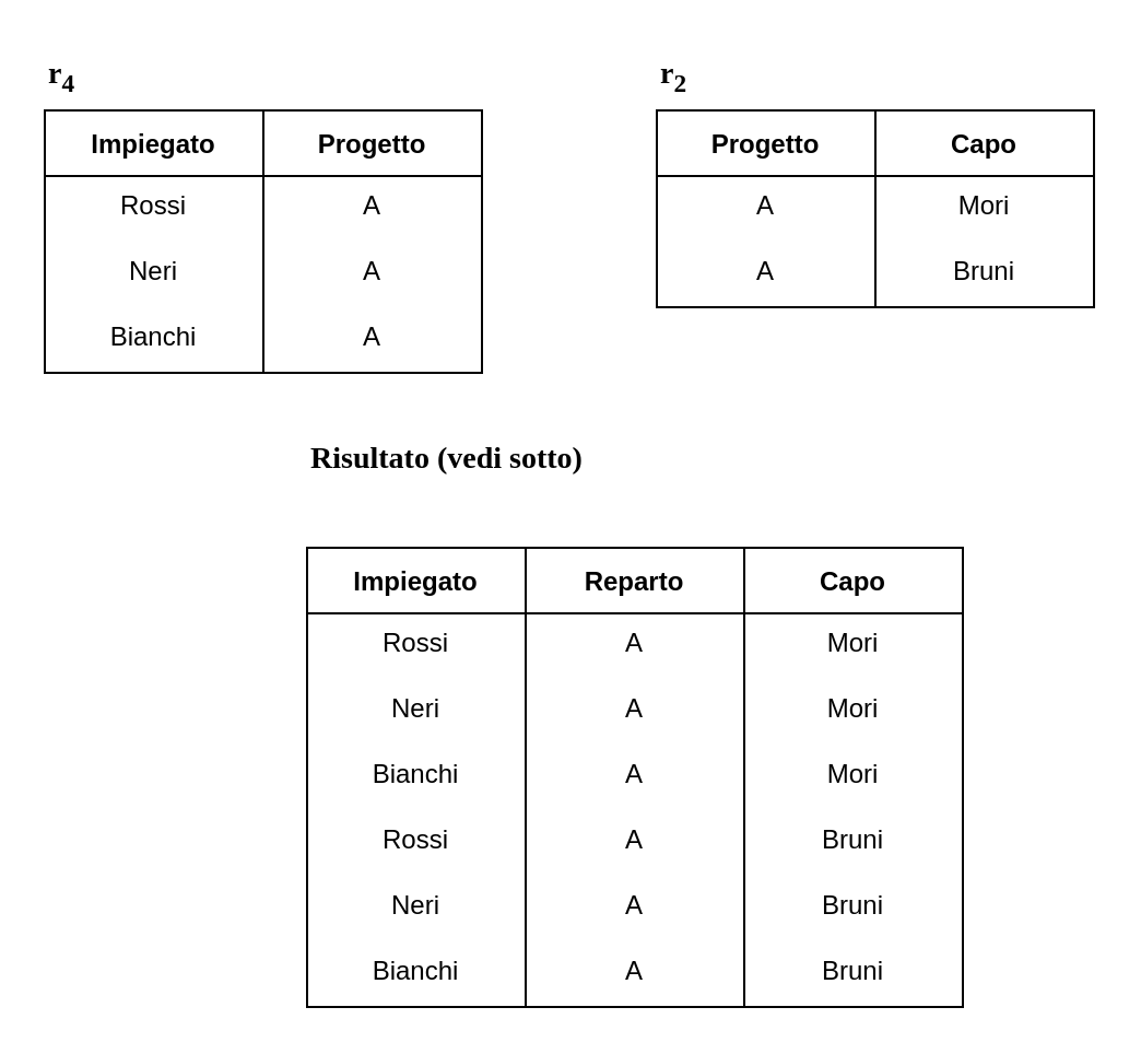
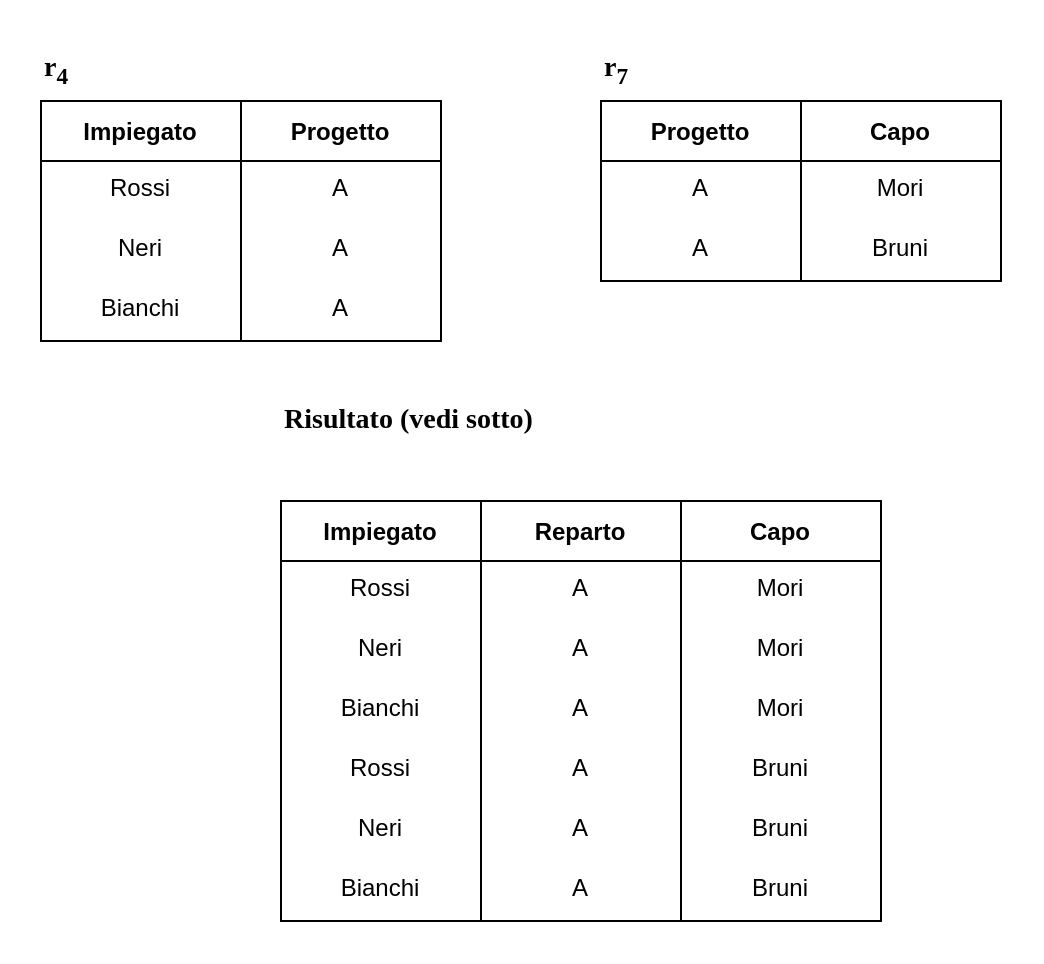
  <mxCell id="0" />
  <mxCell id="1" parent="0" />
  <mxCell id="2" value="Impiegato" style="swimlane;startSize=30;fontStyle=1" parent="1" vertex="1"><mxGeometry x="20" y="50" width="100" height="120" as="geometry" /></mxCell>
  <mxCell id="3" value="Rossi" style="text;strokeColor=none;fillColor=none;spacingLeft=4;spacingRight=4;overflow=hidden;rotatable=0;points=[[0,0.5],[1,0.5]];portConstraint=eastwest;fontSize=12;align=center;" parent="2" vertex="1"><mxGeometry y="30" width="100" height="30" as="geometry" /></mxCell>
  <mxCell id="4" value="Neri" style="text;strokeColor=none;fillColor=none;spacingLeft=4;spacingRight=4;overflow=hidden;rotatable=0;points=[[0,0.5],[1,0.5]];portConstraint=eastwest;fontSize=12;align=center;" parent="2" vertex="1"><mxGeometry y="60" width="100" height="30" as="geometry" /></mxCell>
  <mxCell id="5" value="Bianchi" style="text;strokeColor=none;fillColor=none;spacingLeft=4;spacingRight=4;overflow=hidden;rotatable=0;points=[[0,0.5],[1,0.5]];portConstraint=eastwest;fontSize=12;align=center;" parent="2" vertex="1"><mxGeometry y="90" width="100" height="30" as="geometry" /></mxCell>
  <mxCell id="6" value="Progetto" style="swimlane;startSize=30;" parent="1" vertex="1"><mxGeometry x="120" y="50" width="100" height="120" as="geometry" /></mxCell>
  <mxCell id="7" value="A" style="text;strokeColor=none;fillColor=none;spacingLeft=4;spacingRight=4;overflow=hidden;rotatable=0;points=[[0,0.5],[1,0.5]];portConstraint=eastwest;fontSize=12;align=center;" parent="6" vertex="1"><mxGeometry y="30" width="100" height="30" as="geometry" /></mxCell>
  <mxCell id="8" value="A" style="text;strokeColor=none;fillColor=none;spacingLeft=4;spacingRight=4;overflow=hidden;rotatable=0;points=[[0,0.5],[1,0.5]];portConstraint=eastwest;fontSize=12;align=center;" parent="6" vertex="1"><mxGeometry y="60" width="100" height="30" as="geometry" /></mxCell>
  <mxCell id="9" value="A" style="text;strokeColor=none;fillColor=none;spacingLeft=4;spacingRight=4;overflow=hidden;rotatable=0;points=[[0,0.5],[1,0.5]];portConstraint=eastwest;fontSize=12;align=center;" parent="6" vertex="1"><mxGeometry y="90" width="100" height="30" as="geometry" /></mxCell>
  <mxCell id="10" value="r&lt;sub&gt;4&lt;/sub&gt;" style="text;html=1;align=left;verticalAlign=middle;resizable=0;points=[];autosize=1;strokeColor=none;fillColor=none;fontStyle=1;fontFamily=Times New Roman;fontSize=14;" parent="1" vertex="1"><mxGeometry x="20" y="20" width="40" height="30" as="geometry" /></mxCell>
  <mxCell id="11" value="Progetto" style="swimlane;startSize=30;fontStyle=1" parent="1" vertex="1"><mxGeometry x="300" y="50" width="100" height="90" as="geometry" /></mxCell>
  <mxCell id="12" value="A" style="text;strokeColor=none;fillColor=none;spacingLeft=4;spacingRight=4;overflow=hidden;rotatable=0;points=[[0,0.5],[1,0.5]];portConstraint=eastwest;fontSize=12;align=center;" parent="11" vertex="1"><mxGeometry y="30" width="100" height="30" as="geometry" /></mxCell>
  <mxCell id="13" value="A" style="text;strokeColor=none;fillColor=none;spacingLeft=4;spacingRight=4;overflow=hidden;rotatable=0;points=[[0,0.5],[1,0.5]];portConstraint=eastwest;fontSize=12;align=center;" parent="11" vertex="1"><mxGeometry y="60" width="100" height="30" as="geometry" /></mxCell>
  <mxCell id="14" value="Capo" style="swimlane;startSize=30;fontStyle=1" parent="1" vertex="1"><mxGeometry x="400" y="50" width="100" height="90" as="geometry" /></mxCell>
  <mxCell id="15" value="Mori" style="text;strokeColor=none;fillColor=none;spacingLeft=4;spacingRight=4;overflow=hidden;rotatable=0;points=[[0,0.5],[1,0.5]];portConstraint=eastwest;fontSize=12;align=center;" parent="14" vertex="1"><mxGeometry y="30" width="100" height="30" as="geometry" /></mxCell>
  <mxCell id="16" value="Bruni" style="text;strokeColor=none;fillColor=none;spacingLeft=4;spacingRight=4;overflow=hidden;rotatable=0;points=[[0,0.5],[1,0.5]];portConstraint=eastwest;fontSize=12;align=center;" parent="14" vertex="1"><mxGeometry y="60" width="100" height="30" as="geometry" /></mxCell>
- <mxCell id="17" value="r&lt;sub&gt;2&lt;/sub&gt;" style="text;html=1;align=left;verticalAlign=middle;resizable=0;points=[];autosize=1;strokeColor=none;fillColor=none;fontStyle=1;fontFamily=Times New Roman;fontSize=14;" parent="1" vertex="1"><mxGeometry x="300" y="20" width="40" height="30" as="geometry" /></mxCell>
+ <mxCell id="17" value="r&lt;sub&gt;7&lt;/sub&gt;" style="text;html=1;align=left;verticalAlign=middle;resizable=0;points=[];autosize=1;strokeColor=none;fillColor=none;fontStyle=1;fontFamily=Times New Roman;fontSize=14;" parent="1" vertex="1"><mxGeometry x="300" y="20" width="40" height="30" as="geometry" /></mxCell>
  <mxCell id="18" value="Risultato (vedi sotto)" style="text;html=1;align=left;verticalAlign=middle;resizable=0;points=[];autosize=1;strokeColor=none;fillColor=none;fontStyle=1;fontFamily=Times New Roman;fontSize=14;" parent="1" vertex="1"><mxGeometry x="140" y="195" width="150" height="30" as="geometry" /></mxCell>
  <mxCell id="19" value="Impiegato" style="swimlane;startSize=30;fontStyle=1" parent="1" vertex="1"><mxGeometry x="140" y="250" width="100" height="210" as="geometry" /></mxCell>
  <mxCell id="20" value="Rossi" style="text;strokeColor=none;fillColor=none;spacingLeft=4;spacingRight=4;overflow=hidden;rotatable=0;points=[[0,0.5],[1,0.5]];portConstraint=eastwest;fontSize=12;align=center;" vertex="1" parent="19"><mxGeometry y="30" width="100" height="30" as="geometry" /></mxCell>
  <mxCell id="21" value="Neri" style="text;strokeColor=none;fillColor=none;spacingLeft=4;spacingRight=4;overflow=hidden;rotatable=0;points=[[0,0.5],[1,0.5]];portConstraint=eastwest;fontSize=12;align=center;" vertex="1" parent="19"><mxGeometry y="60" width="100" height="30" as="geometry" /></mxCell>
  <mxCell id="22" value="Bianchi" style="text;strokeColor=none;fillColor=none;spacingLeft=4;spacingRight=4;overflow=hidden;rotatable=0;points=[[0,0.5],[1,0.5]];portConstraint=eastwest;fontSize=12;align=center;" vertex="1" parent="19"><mxGeometry y="90" width="100" height="30" as="geometry" /></mxCell>
  <mxCell id="23" value="A" style="text;strokeColor=none;fillColor=none;spacingLeft=4;spacingRight=4;overflow=hidden;rotatable=0;points=[[0,0.5],[1,0.5]];portConstraint=eastwest;fontSize=12;align=center;" vertex="1" parent="19"><mxGeometry x="100" y="30" width="100" height="30" as="geometry" /></mxCell>
  <mxCell id="24" value="A" style="text;strokeColor=none;fillColor=none;spacingLeft=4;spacingRight=4;overflow=hidden;rotatable=0;points=[[0,0.5],[1,0.5]];portConstraint=eastwest;fontSize=12;align=center;" vertex="1" parent="19"><mxGeometry x="100" y="60" width="100" height="30" as="geometry" /></mxCell>
  <mxCell id="25" value="A" style="text;strokeColor=none;fillColor=none;spacingLeft=4;spacingRight=4;overflow=hidden;rotatable=0;points=[[0,0.5],[1,0.5]];portConstraint=eastwest;fontSize=12;align=center;" vertex="1" parent="19"><mxGeometry x="100" y="90" width="100" height="30" as="geometry" /></mxCell>
  <mxCell id="26" value="Reparto" style="swimlane;startSize=30;" parent="1" vertex="1"><mxGeometry x="240" y="250" width="100" height="210" as="geometry" /></mxCell>
  <mxCell id="27" value="Capo" style="swimlane;startSize=30;" parent="1" vertex="1"><mxGeometry x="340" y="250" width="100" height="210" as="geometry" /></mxCell>
  <mxCell id="28" value="Mori" style="text;strokeColor=none;fillColor=none;spacingLeft=4;spacingRight=4;overflow=hidden;rotatable=0;points=[[0,0.5],[1,0.5]];portConstraint=eastwest;fontSize=12;align=center;" vertex="1" parent="27"><mxGeometry y="30" width="100" height="30" as="geometry" /></mxCell>
  <mxCell id="29" value="Mori" style="text;strokeColor=none;fillColor=none;spacingLeft=4;spacingRight=4;overflow=hidden;rotatable=0;points=[[0,0.5],[1,0.5]];portConstraint=eastwest;fontSize=12;align=center;" vertex="1" parent="27"><mxGeometry y="60" width="100" height="30" as="geometry" /></mxCell>
  <mxCell id="30" value="Mori" style="text;strokeColor=none;fillColor=none;spacingLeft=4;spacingRight=4;overflow=hidden;rotatable=0;points=[[0,0.5],[1,0.5]];portConstraint=eastwest;fontSize=12;align=center;" vertex="1" parent="27"><mxGeometry y="90" width="100" height="30" as="geometry" /></mxCell>
  <mxCell id="31" value="Bruni" style="text;strokeColor=none;fillColor=none;spacingLeft=4;spacingRight=4;overflow=hidden;rotatable=0;points=[[0,0.5],[1,0.5]];portConstraint=eastwest;fontSize=12;align=center;" vertex="1" parent="27"><mxGeometry y="120" width="100" height="30" as="geometry" /></mxCell>
  <mxCell id="32" value="Bruni" style="text;strokeColor=none;fillColor=none;spacingLeft=4;spacingRight=4;overflow=hidden;rotatable=0;points=[[0,0.5],[1,0.5]];portConstraint=eastwest;fontSize=12;align=center;" vertex="1" parent="27"><mxGeometry y="150" width="100" height="30" as="geometry" /></mxCell>
  <mxCell id="33" value="Bruni" style="text;strokeColor=none;fillColor=none;spacingLeft=4;spacingRight=4;overflow=hidden;rotatable=0;points=[[0,0.5],[1,0.5]];portConstraint=eastwest;fontSize=12;align=center;" vertex="1" parent="27"><mxGeometry y="180" width="100" height="30" as="geometry" /></mxCell>
  <mxCell id="34" value="Rossi" style="text;strokeColor=none;fillColor=none;spacingLeft=4;spacingRight=4;overflow=hidden;rotatable=0;points=[[0,0.5],[1,0.5]];portConstraint=eastwest;fontSize=12;align=center;" vertex="1" parent="1"><mxGeometry x="140" y="370" width="100" height="30" as="geometry" /></mxCell>
  <mxCell id="35" value="Neri" style="text;strokeColor=none;fillColor=none;spacingLeft=4;spacingRight=4;overflow=hidden;rotatable=0;points=[[0,0.5],[1,0.5]];portConstraint=eastwest;fontSize=12;align=center;" vertex="1" parent="1"><mxGeometry x="140" y="400" width="100" height="30" as="geometry" /></mxCell>
  <mxCell id="36" value="Bianchi" style="text;strokeColor=none;fillColor=none;spacingLeft=4;spacingRight=4;overflow=hidden;rotatable=0;points=[[0,0.5],[1,0.5]];portConstraint=eastwest;fontSize=12;align=center;" vertex="1" parent="1"><mxGeometry x="140" y="430" width="100" height="30" as="geometry" /></mxCell>
  <mxCell id="37" value="A" style="text;strokeColor=none;fillColor=none;spacingLeft=4;spacingRight=4;overflow=hidden;rotatable=0;points=[[0,0.5],[1,0.5]];portConstraint=eastwest;fontSize=12;align=center;" vertex="1" parent="1"><mxGeometry x="240" y="370" width="100" height="30" as="geometry" /></mxCell>
  <mxCell id="38" value="A" style="text;strokeColor=none;fillColor=none;spacingLeft=4;spacingRight=4;overflow=hidden;rotatable=0;points=[[0,0.5],[1,0.5]];portConstraint=eastwest;fontSize=12;align=center;" vertex="1" parent="1"><mxGeometry x="240" y="400" width="100" height="30" as="geometry" /></mxCell>
  <mxCell id="39" value="A" style="text;strokeColor=none;fillColor=none;spacingLeft=4;spacingRight=4;overflow=hidden;rotatable=0;points=[[0,0.5],[1,0.5]];portConstraint=eastwest;fontSize=12;align=center;" vertex="1" parent="1"><mxGeometry x="240" y="430" width="100" height="30" as="geometry" /></mxCell>
